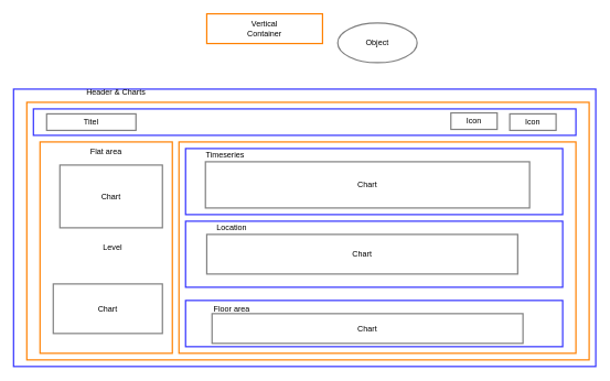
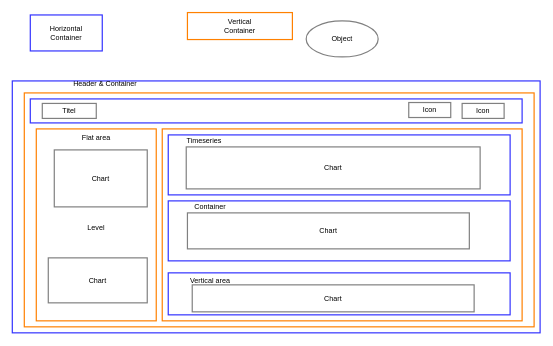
  <mxCell id="0" />
  <mxCell id="1" parent="0" />
  <mxCell id="2" value="" style="rounded=0;whiteSpace=wrap;html=1;fillColor=none;strokeColor=#3333FF;strokeWidth=2;" vertex="1" parent="1"><mxGeometry x="20" y="134" width="880" height="420" as="geometry" /></mxCell>
  <mxCell id="3" value="Vertical&lt;div&gt;&lt;div&gt;Container&lt;/div&gt;&lt;/div&gt;" style="rounded=0;whiteSpace=wrap;html=1;fillColor=none;strokeColor=#FF8000;strokeWidth=2;" vertex="1" parent="1"><mxGeometry x="312" y="20" width="175" height="45" as="geometry" /></mxCell>
  <mxCell id="4" value="Object" style="ellipse;whiteSpace=wrap;html=1;fillColor=none;strokeColor=#808080;strokeWidth=2;" vertex="1" parent="1"><mxGeometry x="510" y="34" width="120" height="60" as="geometry" /></mxCell>
+ <mxCell id="5" value="Horizontal&lt;div&gt;Container&lt;/div&gt;" style="rounded=0;whiteSpace=wrap;html=1;fillColor=none;strokeColor=#3333FF;strokeWidth=2;" vertex="1" parent="1"><mxGeometry x="50" y="24" width="120" height="60" as="geometry" /></mxCell>
  <mxCell id="6" value="&lt;div&gt;&lt;br&gt;&lt;/div&gt;" style="rounded=0;whiteSpace=wrap;html=1;fillColor=none;strokeColor=#FF8000;strokeWidth=2;" vertex="1" parent="1"><mxGeometry x="40" y="154" width="850" height="390" as="geometry" /></mxCell>
- <mxCell id="7" value="Header &amp;amp; Charts" style="text;html=1;align=center;verticalAlign=middle;whiteSpace=wrap;rounded=0;" vertex="1" parent="1"><mxGeometry x="105" y="124" width="140" height="30" as="geometry" /></mxCell>
+ <mxCell id="7" value="Header &amp;amp; Container" style="text;html=1;align=center;verticalAlign=middle;whiteSpace=wrap;rounded=0;" vertex="1" parent="1"><mxGeometry x="105" y="124" width="140" height="30" as="geometry" /></mxCell>
  <mxCell id="8" value="" style="rounded=0;whiteSpace=wrap;html=1;fillColor=none;strokeColor=#3333FF;strokeWidth=2;" vertex="1" parent="1"><mxGeometry x="50" y="164" width="820" height="40" as="geometry" /></mxCell>
- <mxCell id="9" value="Titel" style="rounded=0;whiteSpace=wrap;html=1;fillColor=none;strokeColor=#808080;strokeWidth=2;" vertex="1" parent="1"><mxGeometry x="70" y="171.5" width="135" height="25" as="geometry" /></mxCell>
+ <mxCell id="9" value="Titel" style="rounded=0;whiteSpace=wrap;html=1;fillColor=none;strokeColor=#808080;strokeWidth=2;" vertex="1" parent="1"><mxGeometry x="70" y="171.5" width="90" height="25" as="geometry" /></mxCell>
  <mxCell id="10" value="Icon" style="rounded=0;whiteSpace=wrap;html=1;fillColor=none;strokeColor=#808080;strokeWidth=2;" vertex="1" parent="1"><mxGeometry x="681" y="170" width="70" height="25" as="geometry" /></mxCell>
  <mxCell id="11" value="" style="rounded=0;whiteSpace=wrap;html=1;fillColor=none;strokeColor=#FF8000;strokeWidth=2;" vertex="1" parent="1"><mxGeometry x="60" y="214" width="200" height="320" as="geometry" /></mxCell>
  <mxCell id="12" value="Flat area" style="text;html=1;align=center;verticalAlign=middle;whiteSpace=wrap;rounded=0;" vertex="1" parent="1"><mxGeometry x="90" y="214" width="140" height="30" as="geometry" /></mxCell>
  <mxCell id="13" value="Chart" style="rounded=0;whiteSpace=wrap;html=1;fillColor=none;strokeColor=#808080;strokeWidth=2;" vertex="1" parent="1"><mxGeometry x="90" y="249" width="155" height="95" as="geometry" /></mxCell>
  <mxCell id="14" value="Chart" style="rounded=0;whiteSpace=wrap;html=1;fillColor=none;strokeColor=#808080;strokeWidth=2;" vertex="1" parent="1"><mxGeometry x="80" y="429" width="165" height="75" as="geometry" /></mxCell>
  <mxCell id="15" value="" style="rounded=0;whiteSpace=wrap;html=1;fillColor=none;strokeColor=#FF8000;strokeWidth=2;" vertex="1" parent="1"><mxGeometry x="270" y="214" width="600" height="320" as="geometry" /></mxCell>
  <mxCell id="16" value="" style="rounded=0;whiteSpace=wrap;html=1;fillColor=none;strokeColor=#3333FF;strokeWidth=2;" vertex="1" parent="1"><mxGeometry x="280" y="224" width="570" height="100" as="geometry" /></mxCell>
  <mxCell id="17" value="&lt;div&gt;&lt;br&gt;&lt;/div&gt;" style="rounded=0;whiteSpace=wrap;html=1;fillColor=none;strokeColor=#3333FF;strokeWidth=2;" vertex="1" parent="1"><mxGeometry x="280" y="334" width="570" height="100" as="geometry" /></mxCell>
  <mxCell id="18" value="Timeseries" style="text;html=1;align=center;verticalAlign=middle;whiteSpace=wrap;rounded=0;" vertex="1" parent="1"><mxGeometry x="270" y="219" width="140" height="30" as="geometry" /></mxCell>
  <mxCell id="19" value="Chart" style="rounded=0;whiteSpace=wrap;html=1;fillColor=none;strokeColor=#808080;strokeWidth=2;" vertex="1" parent="1"><mxGeometry x="310" y="244" width="490" height="70" as="geometry" /></mxCell>
  <mxCell id="20" value="Chart" style="rounded=0;whiteSpace=wrap;html=1;fillColor=none;strokeColor=#808080;strokeWidth=2;" vertex="1" parent="1"><mxGeometry x="312" y="354" width="470" height="60" as="geometry" /></mxCell>
- <mxCell id="21" value="Location" style="text;html=1;align=center;verticalAlign=middle;whiteSpace=wrap;rounded=0;" vertex="1" parent="1"><mxGeometry x="280" y="329" width="140" height="30" as="geometry" /></mxCell>
+ <mxCell id="21" value="Container" style="text;html=1;align=center;verticalAlign=middle;whiteSpace=wrap;rounded=0;" vertex="1" parent="1"><mxGeometry x="280" y="329" width="140" height="30" as="geometry" /></mxCell>
  <mxCell id="22" value="Icon" style="rounded=0;whiteSpace=wrap;html=1;fillColor=none;strokeColor=#808080;strokeWidth=2;" vertex="1" parent="1"><mxGeometry x="770" y="171.5" width="70" height="25" as="geometry" /></mxCell>
- <mxCell id="23" value="Level" style="text;html=1;align=center;verticalAlign=middle;whiteSpace=wrap;rounded=0;" vertex="1" parent="1"><mxGeometry x="100" y="359" width="140" height="30" as="geometry" /></mxCell>
+ <mxCell id="23" value="Level" style="text;html=1;align=center;verticalAlign=middle;whiteSpace=wrap;rounded=0;" vertex="1" parent="1"><mxGeometry x="90" y="364" width="140" height="30" as="geometry" /></mxCell>
  <mxCell id="24" value="&lt;div&gt;&lt;br&gt;&lt;/div&gt;" style="rounded=0;whiteSpace=wrap;html=1;fillColor=none;strokeColor=#3333FF;strokeWidth=2;" vertex="1" parent="1"><mxGeometry x="280" y="454" width="570" height="70" as="geometry" /></mxCell>
- <mxCell id="25" value="Floor area" style="text;html=1;align=center;verticalAlign=middle;whiteSpace=wrap;rounded=0;" vertex="1" parent="1"><mxGeometry x="280" y="451.5" width="140" height="30" as="geometry" /></mxCell>
+ <mxCell id="25" value="Vertical area" style="text;html=1;align=center;verticalAlign=middle;whiteSpace=wrap;rounded=0;" vertex="1" parent="1"><mxGeometry x="280" y="451.5" width="140" height="30" as="geometry" /></mxCell>
  <mxCell id="26" value="Chart" style="rounded=0;whiteSpace=wrap;html=1;fillColor=none;strokeColor=#808080;strokeWidth=2;" vertex="1" parent="1"><mxGeometry x="320" y="474" width="470" height="45" as="geometry" /></mxCell>
